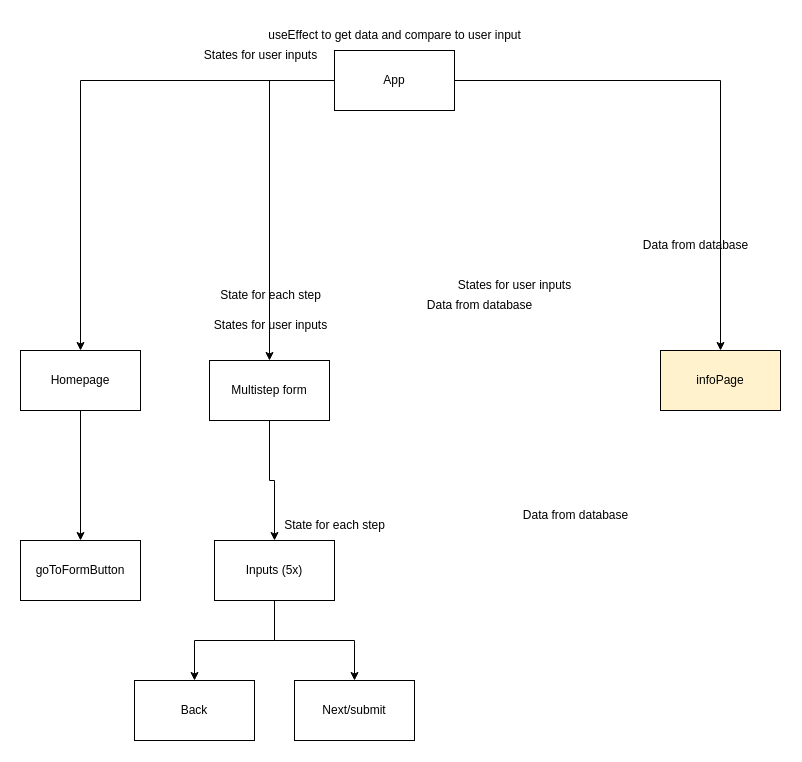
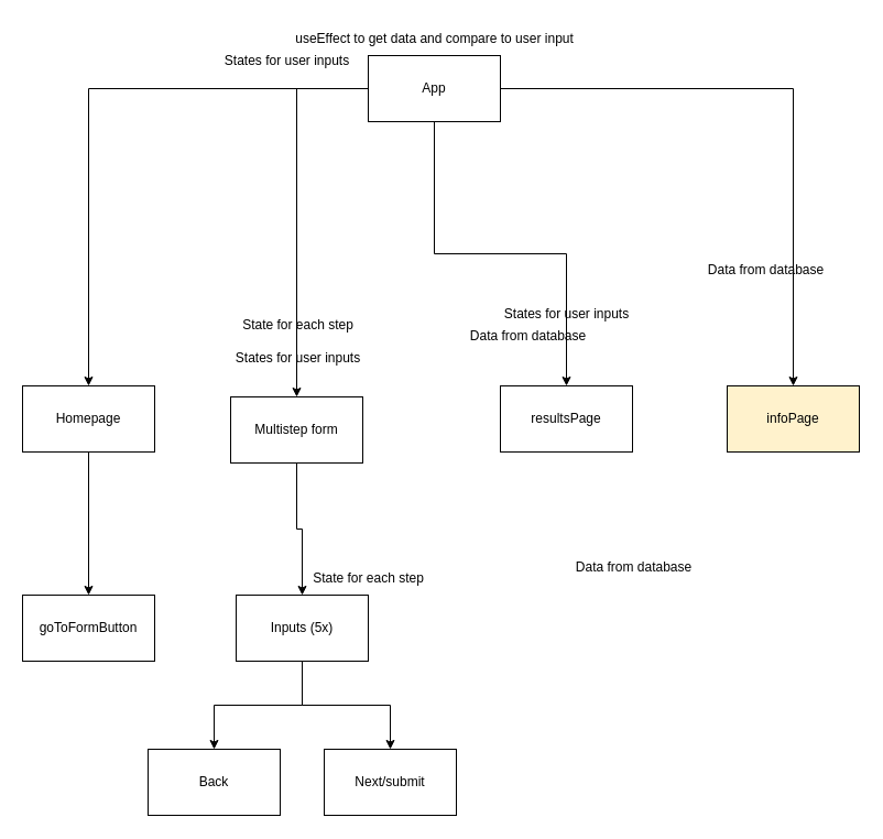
  <mxCell id="0" />
  <mxCell id="1" parent="0" />
  <mxCell id="2" style="edgeStyle=orthogonalEdgeStyle;rounded=0;orthogonalLoop=1;jettySize=auto;html=1;" parent="1" source="6" target="8" edge="1"><mxGeometry relative="1" as="geometry" /></mxCell>
  <mxCell id="3" style="edgeStyle=orthogonalEdgeStyle;rounded=0;orthogonalLoop=1;jettySize=auto;html=1;" parent="1" source="6" target="10" edge="1"><mxGeometry relative="1" as="geometry" /></mxCell>
  <mxCell id="4" style="edgeStyle=orthogonalEdgeStyle;rounded=0;orthogonalLoop=1;jettySize=auto;html=1;" parent="1" source="6" target="12" edge="1"><mxGeometry relative="1" as="geometry" /></mxCell>
+ <mxCell id="5" style="edgeStyle=orthogonalEdgeStyle;rounded=0;orthogonalLoop=1;jettySize=auto;html=1;entryX=0.5;entryY=0;entryDx=0;entryDy=0;" parent="1" source="6" target="11" edge="1"><mxGeometry relative="1" as="geometry" /></mxCell>
  <mxCell id="6" value="App" style="rounded=0;whiteSpace=wrap;html=1;" parent="1" vertex="1"><mxGeometry x="334" y="50" width="120" height="60" as="geometry" /></mxCell>
  <mxCell id="7" style="edgeStyle=orthogonalEdgeStyle;rounded=0;orthogonalLoop=1;jettySize=auto;html=1;" parent="1" source="8" target="16" edge="1"><mxGeometry relative="1" as="geometry" /></mxCell>
  <mxCell id="8" value="Homepage" style="rounded=0;whiteSpace=wrap;html=1;" parent="1" vertex="1"><mxGeometry x="20" y="350" width="120" height="60" as="geometry" /></mxCell>
  <mxCell id="9" style="edgeStyle=orthogonalEdgeStyle;rounded=0;orthogonalLoop=1;jettySize=auto;html=1;" parent="1" source="10" target="15" edge="1"><mxGeometry relative="1" as="geometry" /></mxCell>
  <mxCell id="10" value="Multistep form" style="rounded=0;whiteSpace=wrap;html=1;" parent="1" vertex="1"><mxGeometry x="209" y="360" width="120" height="60" as="geometry" /></mxCell>
+ <mxCell id="11" value="resultsPage" style="rounded=0;whiteSpace=wrap;html=1;" parent="1" vertex="1"><mxGeometry x="454" y="350" width="120" height="60" as="geometry" /></mxCell>
  <mxCell id="12" value="infoPage&lt;br&gt;" style="rounded=0;whiteSpace=wrap;html=1;fillColor=#fff2cc;" parent="1" vertex="1"><mxGeometry x="660" y="350" width="120" height="60" as="geometry" /></mxCell>
  <mxCell id="13" style="edgeStyle=orthogonalEdgeStyle;rounded=0;orthogonalLoop=1;jettySize=auto;html=1;" parent="1" source="15" target="26" edge="1"><mxGeometry relative="1" as="geometry" /></mxCell>
  <mxCell id="14" style="edgeStyle=orthogonalEdgeStyle;rounded=0;orthogonalLoop=1;jettySize=auto;html=1;" parent="1" source="15" target="27" edge="1"><mxGeometry relative="1" as="geometry" /></mxCell>
  <mxCell id="15" value="Inputs (5x)" style="rounded=0;whiteSpace=wrap;html=1;" parent="1" vertex="1"><mxGeometry x="214" y="540" width="120" height="60" as="geometry" /></mxCell>
  <mxCell id="16" value="goToFormButton" style="rounded=0;whiteSpace=wrap;html=1;" parent="1" vertex="1"><mxGeometry x="20" y="540" width="120" height="60" as="geometry" /></mxCell>
  <mxCell id="17" value="States for user inputs" style="text;html=1;align=center;verticalAlign=middle;resizable=0;points=[];autosize=1;strokeColor=none;fillColor=none;" parent="1" vertex="1"><mxGeometry x="200" y="310" width="140" height="30" as="geometry" /></mxCell>
  <mxCell id="18" value="State for each step" style="text;html=1;align=center;verticalAlign=middle;resizable=0;points=[];autosize=1;strokeColor=none;fillColor=none;" parent="1" vertex="1"><mxGeometry x="210" y="280" width="120" height="30" as="geometry" /></mxCell>
  <mxCell id="19" value="useEffect to get data and compare to user input" style="text;html=1;align=center;verticalAlign=middle;resizable=0;points=[];autosize=1;strokeColor=none;fillColor=none;" parent="1" vertex="1"><mxGeometry x="254" y="20" width="280" height="30" as="geometry" /></mxCell>
  <mxCell id="20" value="States for user inputs" style="text;html=1;align=center;verticalAlign=middle;resizable=0;points=[];autosize=1;strokeColor=none;fillColor=none;" parent="1" vertex="1"><mxGeometry x="190" y="40" width="140" height="30" as="geometry" /></mxCell>
  <mxCell id="21" value="States for user inputs" style="text;html=1;align=center;verticalAlign=middle;resizable=0;points=[];autosize=1;strokeColor=none;fillColor=none;" parent="1" vertex="1"><mxGeometry x="444" y="270" width="140" height="30" as="geometry" /></mxCell>
  <mxCell id="22" value="Data from database" style="text;html=1;align=center;verticalAlign=middle;resizable=0;points=[];autosize=1;strokeColor=none;fillColor=none;" parent="1" vertex="1"><mxGeometry x="414" y="290" width="130" height="30" as="geometry" /></mxCell>
  <mxCell id="23" value="Data from database" style="text;html=1;align=center;verticalAlign=middle;resizable=0;points=[];autosize=1;strokeColor=none;fillColor=none;" parent="1" vertex="1"><mxGeometry x="630" y="230" width="130" height="30" as="geometry" /></mxCell>
  <mxCell id="24" value="Data from database" style="text;html=1;align=center;verticalAlign=middle;resizable=0;points=[];autosize=1;strokeColor=none;fillColor=none;" parent="1" vertex="1"><mxGeometry x="510" y="500" width="130" height="30" as="geometry" /></mxCell>
  <mxCell id="25" value="State for each step" style="text;html=1;align=center;verticalAlign=middle;resizable=0;points=[];autosize=1;strokeColor=none;fillColor=none;" parent="1" vertex="1"><mxGeometry x="274" y="510" width="120" height="30" as="geometry" /></mxCell>
  <mxCell id="26" value="Back" style="rounded=0;whiteSpace=wrap;html=1;" parent="1" vertex="1"><mxGeometry x="134" y="680" width="120" height="60" as="geometry" /></mxCell>
  <mxCell id="27" value="Next/submit" style="rounded=0;whiteSpace=wrap;html=1;" parent="1" vertex="1"><mxGeometry x="294" y="680" width="120" height="60" as="geometry" /></mxCell>
